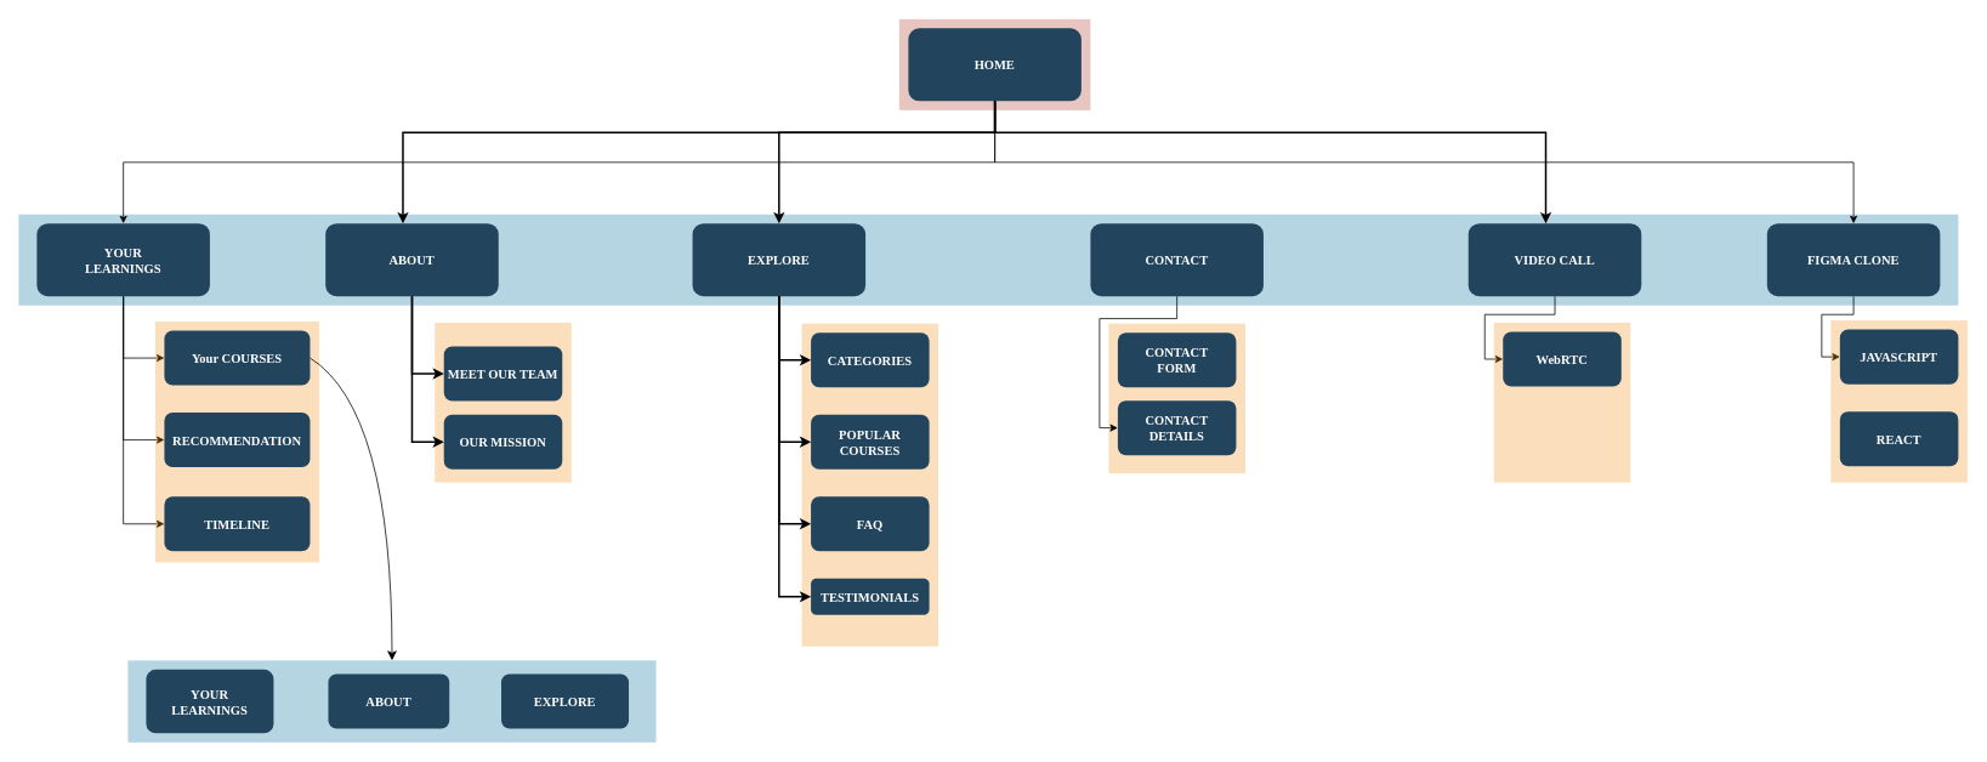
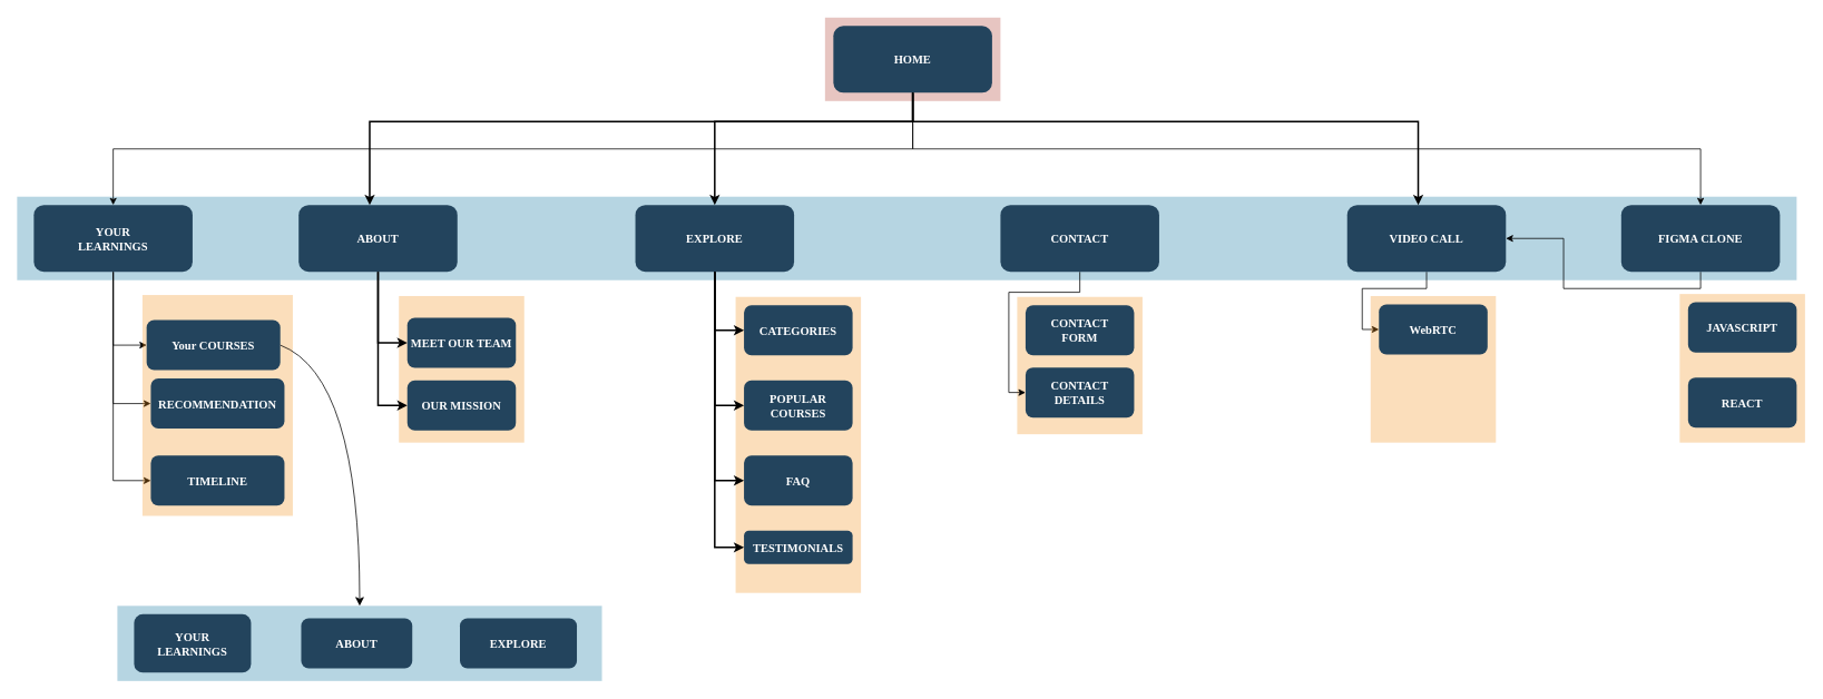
  <mxCell id="0" />
  <mxCell id="1" parent="0" />
  <mxCell id="2" value="" style="fillColor=#AE4132;strokeColor=none;opacity=30;" parent="1" vertex="1"><mxGeometry x="987" y="20.5" width="210" height="100.0" as="geometry" /></mxCell>
  <mxCell id="3" value="" style="fillColor=#10739E;strokeColor=none;opacity=30;" parent="1" vertex="1"><mxGeometry x="20" y="235" width="2130" height="100" as="geometry" /></mxCell>
  <mxCell id="4" value="" style="fillColor=#F2931E;strokeColor=none;opacity=30;" parent="1" vertex="1"><mxGeometry x="1217" y="355" width="150" height="164.5" as="geometry" /></mxCell>
  <mxCell id="5" value="" style="fillColor=#F2931E;strokeColor=none;opacity=30;" parent="1" vertex="1"><mxGeometry x="477" y="354" width="150" height="175.5" as="geometry" /></mxCell>
  <mxCell id="6" style="edgeStyle=orthogonalEdgeStyle;rounded=0;orthogonalLoop=1;jettySize=auto;html=1;exitX=0.5;exitY=1;exitDx=0;exitDy=0;" parent="1" source="8" target="34" edge="1"><mxGeometry relative="1" as="geometry" /></mxCell>
  <mxCell id="7" style="edgeStyle=orthogonalEdgeStyle;rounded=0;orthogonalLoop=1;jettySize=auto;html=1;exitX=0.5;exitY=1;exitDx=0;exitDy=0;entryX=0.5;entryY=0;entryDx=0;entryDy=0;" parent="1" source="8" target="39" edge="1"><mxGeometry relative="1" as="geometry" /></mxCell>
  <mxCell id="8" value="HOME" style="rounded=1;fillColor=#23445D;gradientColor=none;strokeColor=none;fontColor=#FFFFFF;fontStyle=1;fontFamily=Tahoma;fontSize=14" parent="1" vertex="1"><mxGeometry x="997" y="30.5" width="190" height="80" as="geometry" /></mxCell>
  <mxCell id="9" style="edgeStyle=orthogonalEdgeStyle;rounded=0;orthogonalLoop=1;jettySize=auto;html=1;exitX=0.5;exitY=1;exitDx=0;exitDy=0;entryX=0;entryY=0.5;entryDx=0;entryDy=0;" parent="1" source="10" target="50" edge="1"><mxGeometry relative="1" as="geometry" /></mxCell>
  <mxCell id="10" value="VIDEO CALL" style="rounded=1;fillColor=#23445D;gradientColor=none;strokeColor=none;fontColor=#FFFFFF;fontStyle=1;fontFamily=Tahoma;fontSize=14" parent="1" vertex="1"><mxGeometry x="1612" y="245" width="190" height="80" as="geometry" /></mxCell>
  <mxCell id="11" value="" style="edgeStyle=elbowEdgeStyle;elbow=vertical;strokeWidth=2;rounded=0" parent="1" source="8" target="10" edge="1"><mxGeometry x="337" y="215.5" width="100" height="100" as="geometry"><mxPoint x="577" y="160.5" as="sourcePoint" /><mxPoint x="677" y="60.5" as="targetPoint" /><Array as="points"><mxPoint x="1697" y="145" /></Array></mxGeometry></mxCell>
  <mxCell id="12" style="edgeStyle=orthogonalEdgeStyle;rounded=0;orthogonalLoop=1;jettySize=auto;html=1;exitX=0.5;exitY=1;exitDx=0;exitDy=0;entryX=0;entryY=0.5;entryDx=0;entryDy=0;" parent="1" source="13" target="35" edge="1"><mxGeometry relative="1" as="geometry"><Array as="points"><mxPoint x="1292" y="349.5" /><mxPoint x="1207" y="349.5" /><mxPoint x="1207" y="469.5" /></Array></mxGeometry></mxCell>
  <mxCell id="13" value="CONTACT" style="rounded=1;fillColor=#23445D;gradientColor=none;strokeColor=none;fontColor=#FFFFFF;fontStyle=1;fontFamily=Tahoma;fontSize=14" parent="1" vertex="1"><mxGeometry x="1197" y="245" width="190" height="80" as="geometry" /></mxCell>
  <mxCell id="14" value="ABOUT" style="rounded=1;fillColor=#23445D;gradientColor=none;strokeColor=none;fontColor=#FFFFFF;fontStyle=1;fontFamily=Tahoma;fontSize=14" parent="1" vertex="1"><mxGeometry x="357" y="245" width="190" height="80" as="geometry" /></mxCell>
  <mxCell id="15" value="MEET OUR TEAM" style="rounded=1;fillColor=#23445D;gradientColor=none;strokeColor=none;fontColor=#FFFFFF;fontStyle=1;fontFamily=Tahoma;fontSize=14" parent="1" vertex="1"><mxGeometry x="487" y="380" width="130" height="60" as="geometry" /></mxCell>
  <mxCell id="16" value="OUR MISSION" style="rounded=1;fillColor=#23445D;gradientColor=none;strokeColor=none;fontColor=#FFFFFF;fontStyle=1;fontFamily=Tahoma;fontSize=14" parent="1" vertex="1"><mxGeometry x="487" y="455" width="130" height="60" as="geometry" /></mxCell>
  <mxCell id="17" value="CONTACT&#10;FORM" style="rounded=1;fillColor=#23445D;gradientColor=none;strokeColor=none;fontColor=#FFFFFF;fontStyle=1;fontFamily=Tahoma;fontSize=14" parent="1" vertex="1"><mxGeometry x="1227" y="365" width="130" height="60" as="geometry" /></mxCell>
  <mxCell id="18" value="" style="edgeStyle=elbowEdgeStyle;elbow=vertical;strokeWidth=2;rounded=0;entryX=0.5;entryY=0;entryDx=0;entryDy=0;" parent="1" source="8" target="23" edge="1"><mxGeometry x="347" y="225.5" width="100" height="100" as="geometry"><mxPoint x="1102" y="120.5" as="sourcePoint" /><mxPoint x="897" y="180.5" as="targetPoint" /><Array as="points"><mxPoint x="950" y="145" /></Array></mxGeometry></mxCell>
  <mxCell id="19" value="" style="edgeStyle=elbowEdgeStyle;elbow=vertical;strokeWidth=2;rounded=0" parent="1" source="8" target="14" edge="1"><mxGeometry x="-23" y="135.5" width="100" height="100" as="geometry"><mxPoint x="217" y="80.5" as="sourcePoint" /><mxPoint x="317" y="-19.5" as="targetPoint" /><Array as="points"><mxPoint x="442" y="145" /><mxPoint x="1092" y="145" /></Array></mxGeometry></mxCell>
  <mxCell id="20" value="" style="edgeStyle=elbowEdgeStyle;elbow=horizontal;strokeWidth=2;rounded=0" parent="1" source="14" target="15" edge="1"><mxGeometry x="-23" y="135.5" width="100" height="100" as="geometry"><mxPoint x="227" y="145" as="sourcePoint" /><mxPoint x="327" y="45" as="targetPoint" /><Array as="points"><mxPoint x="452" y="345" /></Array></mxGeometry></mxCell>
  <mxCell id="21" value="" style="edgeStyle=elbowEdgeStyle;elbow=horizontal;strokeWidth=2;rounded=0" parent="1" source="14" target="16" edge="1"><mxGeometry x="-23" y="135.5" width="100" height="100" as="geometry"><mxPoint x="227" y="145" as="sourcePoint" /><mxPoint x="327" y="45" as="targetPoint" /><Array as="points"><mxPoint x="452" y="385" /></Array></mxGeometry></mxCell>
  <mxCell id="22" value="" style="fillColor=#F2931E;strokeColor=none;opacity=30;" parent="1" vertex="1"><mxGeometry x="880" y="355" width="150" height="354.5" as="geometry" /></mxCell>
  <mxCell id="23" value="EXPLORE" style="rounded=1;fillColor=#23445D;gradientColor=none;strokeColor=none;fontColor=#FFFFFF;fontStyle=1;fontFamily=Tahoma;fontSize=14" parent="1" vertex="1"><mxGeometry x="760" y="245" width="190" height="80" as="geometry" /></mxCell>
  <mxCell id="24" value="CATEGORIES" style="rounded=1;fillColor=#23445D;gradientColor=none;strokeColor=none;fontColor=#FFFFFF;fontStyle=1;fontFamily=Tahoma;fontSize=14" parent="1" vertex="1"><mxGeometry x="890" y="365" width="130" height="60" as="geometry" /></mxCell>
  <mxCell id="25" value="POPULAR &#10;COURSES" style="rounded=1;fillColor=#23445D;gradientColor=none;strokeColor=none;fontColor=#FFFFFF;fontStyle=1;fontFamily=Tahoma;fontSize=14" parent="1" vertex="1"><mxGeometry x="890" y="455" width="130" height="60" as="geometry" /></mxCell>
  <mxCell id="26" value="FAQ" style="rounded=1;fillColor=#23445D;gradientColor=none;strokeColor=none;fontColor=#FFFFFF;fontStyle=1;fontFamily=Tahoma;fontSize=14" parent="1" vertex="1"><mxGeometry x="890" y="545" width="130" height="60" as="geometry" /></mxCell>
  <mxCell id="27" value="TESTIMONIALS" style="rounded=1;fillColor=#23445D;gradientColor=none;strokeColor=none;fontColor=#FFFFFF;fontStyle=1;fontFamily=Tahoma;fontSize=14" parent="1" vertex="1"><mxGeometry x="890" y="635" width="130" height="40" as="geometry" /></mxCell>
  <mxCell id="28" value="" style="edgeStyle=elbowEdgeStyle;elbow=horizontal;strokeWidth=2;rounded=0" parent="1" source="23" target="24" edge="1"><mxGeometry x="-23" y="135.5" width="100" height="100" as="geometry"><mxPoint x="630" y="145" as="sourcePoint" /><mxPoint x="730" y="45" as="targetPoint" /><Array as="points"><mxPoint x="855" y="345" /></Array></mxGeometry></mxCell>
  <mxCell id="29" value="" style="edgeStyle=elbowEdgeStyle;elbow=horizontal;strokeWidth=2;rounded=0" parent="1" source="23" target="25" edge="1"><mxGeometry x="-23" y="135.5" width="100" height="100" as="geometry"><mxPoint x="630" y="145" as="sourcePoint" /><mxPoint x="730" y="45" as="targetPoint" /><Array as="points"><mxPoint x="855" y="385" /></Array></mxGeometry></mxCell>
  <mxCell id="30" value="" style="edgeStyle=elbowEdgeStyle;elbow=horizontal;strokeWidth=2;rounded=0" parent="1" source="23" target="26" edge="1"><mxGeometry x="-23" y="135.5" width="100" height="100" as="geometry"><mxPoint x="630" y="145" as="sourcePoint" /><mxPoint x="730" y="45" as="targetPoint" /><Array as="points"><mxPoint x="855" y="435" /></Array></mxGeometry></mxCell>
  <mxCell id="31" value="" style="edgeStyle=elbowEdgeStyle;elbow=horizontal;strokeWidth=2;rounded=0" parent="1" source="23" target="27" edge="1"><mxGeometry x="-23" y="135.5" width="100" height="100" as="geometry"><mxPoint x="630" y="145" as="sourcePoint" /><mxPoint x="730" y="45" as="targetPoint" /><Array as="points"><mxPoint x="855" y="485" /></Array></mxGeometry></mxCell>
  <mxCell id="32" style="edgeStyle=orthogonalEdgeStyle;rounded=0;orthogonalLoop=1;jettySize=auto;html=1;exitX=0.5;exitY=1;exitDx=0;exitDy=0;" parent="1" source="22" target="22" edge="1"><mxGeometry relative="1" as="geometry" /></mxCell>
- <mxCell id="33" style="edgeStyle=orthogonalEdgeStyle;rounded=0;orthogonalLoop=1;jettySize=auto;html=1;exitX=0.5;exitY=1;exitDx=0;exitDy=0;entryX=0;entryY=0.5;entryDx=0;entryDy=0;" parent="1" source="34" target="52" edge="1"><mxGeometry relative="1" as="geometry" /></mxCell>
+ <mxCell id="33" style="edgeStyle=orthogonalEdgeStyle;rounded=0;orthogonalLoop=1;jettySize=auto;html=1;exitX=0.5;exitY=1;exitDx=0;exitDy=0;" parent="1" source="34" target="10" edge="1"><mxGeometry relative="1" as="geometry" /></mxCell>
  <mxCell id="34" value="FIGMA CLONE" style="rounded=1;fillColor=#23445D;gradientColor=none;strokeColor=none;fontColor=#FFFFFF;fontStyle=1;fontFamily=Tahoma;fontSize=14" parent="1" vertex="1"><mxGeometry x="1940" y="245" width="190" height="80" as="geometry" /></mxCell>
  <mxCell id="35" value="CONTACT&#10;DETAILS" style="rounded=1;fillColor=#23445D;gradientColor=none;strokeColor=none;fontColor=#FFFFFF;fontStyle=1;fontFamily=Tahoma;fontSize=14" parent="1" vertex="1"><mxGeometry x="1227" y="439.5" width="130" height="60" as="geometry" /></mxCell>
  <mxCell id="36" style="edgeStyle=orthogonalEdgeStyle;rounded=0;orthogonalLoop=1;jettySize=auto;html=1;exitX=0.5;exitY=1;exitDx=0;exitDy=0;entryX=0;entryY=0.5;entryDx=0;entryDy=0;" parent="1" source="39" target="42" edge="1"><mxGeometry relative="1" as="geometry" /></mxCell>
  <mxCell id="37" style="edgeStyle=orthogonalEdgeStyle;rounded=0;orthogonalLoop=1;jettySize=auto;html=1;exitX=0.5;exitY=1;exitDx=0;exitDy=0;entryX=0;entryY=0.5;entryDx=0;entryDy=0;" parent="1" source="39" target="43" edge="1"><mxGeometry relative="1" as="geometry" /></mxCell>
  <mxCell id="38" style="edgeStyle=orthogonalEdgeStyle;rounded=0;orthogonalLoop=1;jettySize=auto;html=1;exitX=0.5;exitY=1;exitDx=0;exitDy=0;entryX=0;entryY=0.5;entryDx=0;entryDy=0;" parent="1" source="39" target="44" edge="1"><mxGeometry relative="1" as="geometry" /></mxCell>
  <mxCell id="39" value="YOUR&#10;LEARNINGS" style="rounded=1;fillColor=#23445D;gradientColor=none;strokeColor=none;fontColor=#FFFFFF;fontStyle=1;fontFamily=Tahoma;fontSize=14" parent="1" vertex="1"><mxGeometry x="40" y="245" width="190" height="80" as="geometry" /></mxCell>
  <mxCell id="40" value="" style="fillColor=#F2931E;strokeColor=none;opacity=30;" parent="1" vertex="1"><mxGeometry x="170" y="352.75" width="180" height="264.5" as="geometry" /></mxCell>
  <mxCell id="41" style="edgeStyle=none;curved=1;rounded=0;orthogonalLoop=1;jettySize=auto;html=1;exitX=1;exitY=0.5;exitDx=0;exitDy=0;entryX=0.5;entryY=0;entryDx=0;entryDy=0;fontSize=12;startSize=8;endSize=8;" parent="1" source="42" target="45" edge="1"><mxGeometry relative="1" as="geometry"><Array as="points"><mxPoint x="430" y="449.5" /></Array></mxGeometry></mxCell>
- <mxCell id="42" value="Your COURSES" style="rounded=1;fillColor=#23445D;gradientColor=none;strokeColor=none;fontColor=#FFFFFF;fontStyle=1;fontFamily=Tahoma;fontSize=14" parent="1" vertex="1"><mxGeometry x="180" y="362.75" width="160" height="60" as="geometry" /></mxCell>
+ <mxCell id="42" value="Your COURSES" style="rounded=1;fillColor=#23445D;gradientColor=none;strokeColor=none;fontColor=#FFFFFF;fontStyle=1;fontFamily=Tahoma;fontSize=14" parent="1" vertex="1"><mxGeometry x="175" y="382.75" width="160" height="60" as="geometry" /></mxCell>
  <mxCell id="43" value="RECOMMENDATION" style="rounded=1;fillColor=#23445D;gradientColor=none;strokeColor=none;fontColor=#FFFFFF;fontStyle=1;fontFamily=Tahoma;fontSize=14" parent="1" vertex="1"><mxGeometry x="180" y="452.75" width="160" height="60" as="geometry" /></mxCell>
  <mxCell id="44" value="TIMELINE" style="rounded=1;fillColor=#23445D;gradientColor=none;strokeColor=none;fontColor=#FFFFFF;fontStyle=1;fontFamily=Tahoma;fontSize=14" parent="1" vertex="1"><mxGeometry x="180" y="545" width="160" height="60" as="geometry" /></mxCell>
  <mxCell id="45" value="" style="fillColor=#10739E;strokeColor=none;opacity=30;" parent="1" vertex="1"><mxGeometry x="140" y="725" width="580" height="90" as="geometry" /></mxCell>
  <mxCell id="46" value="ABOUT" style="rounded=1;fillColor=#23445D;gradientColor=none;strokeColor=none;fontColor=#FFFFFF;fontStyle=1;fontFamily=Tahoma;fontSize=14" parent="1" vertex="1"><mxGeometry x="360" y="740" width="133" height="60" as="geometry" /></mxCell>
  <mxCell id="47" value="EXPLORE" style="rounded=1;fillColor=#23445D;gradientColor=none;strokeColor=none;fontColor=#FFFFFF;fontStyle=1;fontFamily=Tahoma;fontSize=14" parent="1" vertex="1"><mxGeometry x="550" y="740" width="140" height="60" as="geometry" /></mxCell>
  <mxCell id="48" value="YOUR&#10;LEARNINGS" style="rounded=1;fillColor=#23445D;gradientColor=none;strokeColor=none;fontColor=#FFFFFF;fontStyle=1;fontFamily=Tahoma;fontSize=14" parent="1" vertex="1"><mxGeometry x="160" y="735" width="140" height="70" as="geometry" /></mxCell>
  <mxCell id="49" value="" style="fillColor=#F2931E;strokeColor=none;opacity=30;" parent="1" vertex="1"><mxGeometry x="1640" y="354" width="150" height="175.5" as="geometry" /></mxCell>
  <mxCell id="50" value="WebRTC" style="rounded=1;fillColor=#23445D;gradientColor=none;strokeColor=none;fontColor=#FFFFFF;fontStyle=1;fontFamily=Tahoma;fontSize=14" parent="1" vertex="1"><mxGeometry x="1650" y="364" width="130" height="60" as="geometry" /></mxCell>
  <mxCell id="51" value="" style="fillColor=#F2931E;strokeColor=none;opacity=30;" parent="1" vertex="1"><mxGeometry x="2010" y="351.5" width="150" height="178" as="geometry" /></mxCell>
  <mxCell id="52" value="JAVASCRIPT" style="rounded=1;fillColor=#23445D;gradientColor=none;strokeColor=none;fontColor=#FFFFFF;fontStyle=1;fontFamily=Tahoma;fontSize=14" parent="1" vertex="1"><mxGeometry x="2020" y="361.5" width="130" height="60" as="geometry" /></mxCell>
  <mxCell id="53" value="REACT" style="rounded=1;fillColor=#23445D;gradientColor=none;strokeColor=none;fontColor=#FFFFFF;fontStyle=1;fontFamily=Tahoma;fontSize=14" parent="1" vertex="1"><mxGeometry x="2020" y="451.5" width="130" height="60" as="geometry" /></mxCell>
